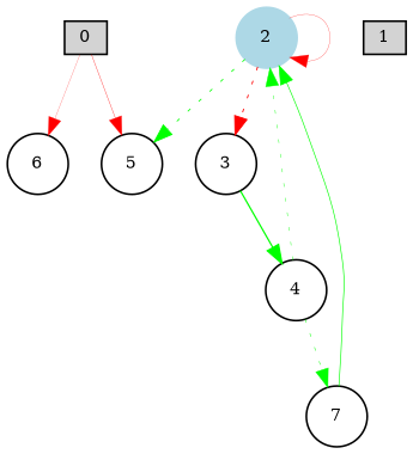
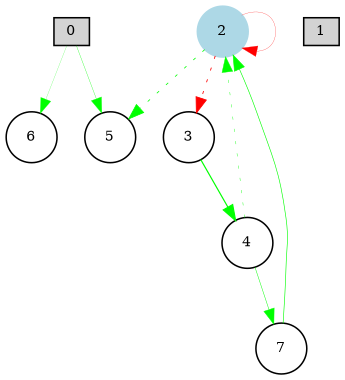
  digraph {
    node [fontsize=9 shape=circle]
    edge [color=green style=solid]
    0 [height=0.2 shape=box style=filled width=0.2]
    5 [height=0.2 width=0.2]
    6 [height=0.2 width=0.2]
    1 [height=0.2 shape=box style=filled width=0.2]
    2 [color=lightblue height=0.2 style=filled width=0.2]
    3 [height=0.2 width=0.2]
    4 [height=0.2 width=0.2]
    7 [height=0.2 width=0.2]
-   0 -> 5 [color=red penwidth=0.20138610819740146]
-   0 -> 6 [color=red penwidth=0.11903470546776461]
+   0 -> 5 [penwidth=0.20138610819740146]
+   0 -> 6 [penwidth=0.11903470546776461]
    2 -> 5 [penwidth=0.5001560685192404 style=dotted]
    2 -> 2 [color=red penwidth=0.15051310207044788]
    2 -> 3 [color=red penwidth=0.5404352485705591 style=dotted]
    3 -> 4 [penwidth=0.7669178697474881]
    4 -> 2 [penwidth=0.253690552602294 style=dotted]
-   4 -> 7 [penwidth=0.29760612232939965 style=dotted]
+   4 -> 7 [penwidth=0.29760612232939965]
    7 -> 2 [penwidth=0.3997968861439234]
  }
